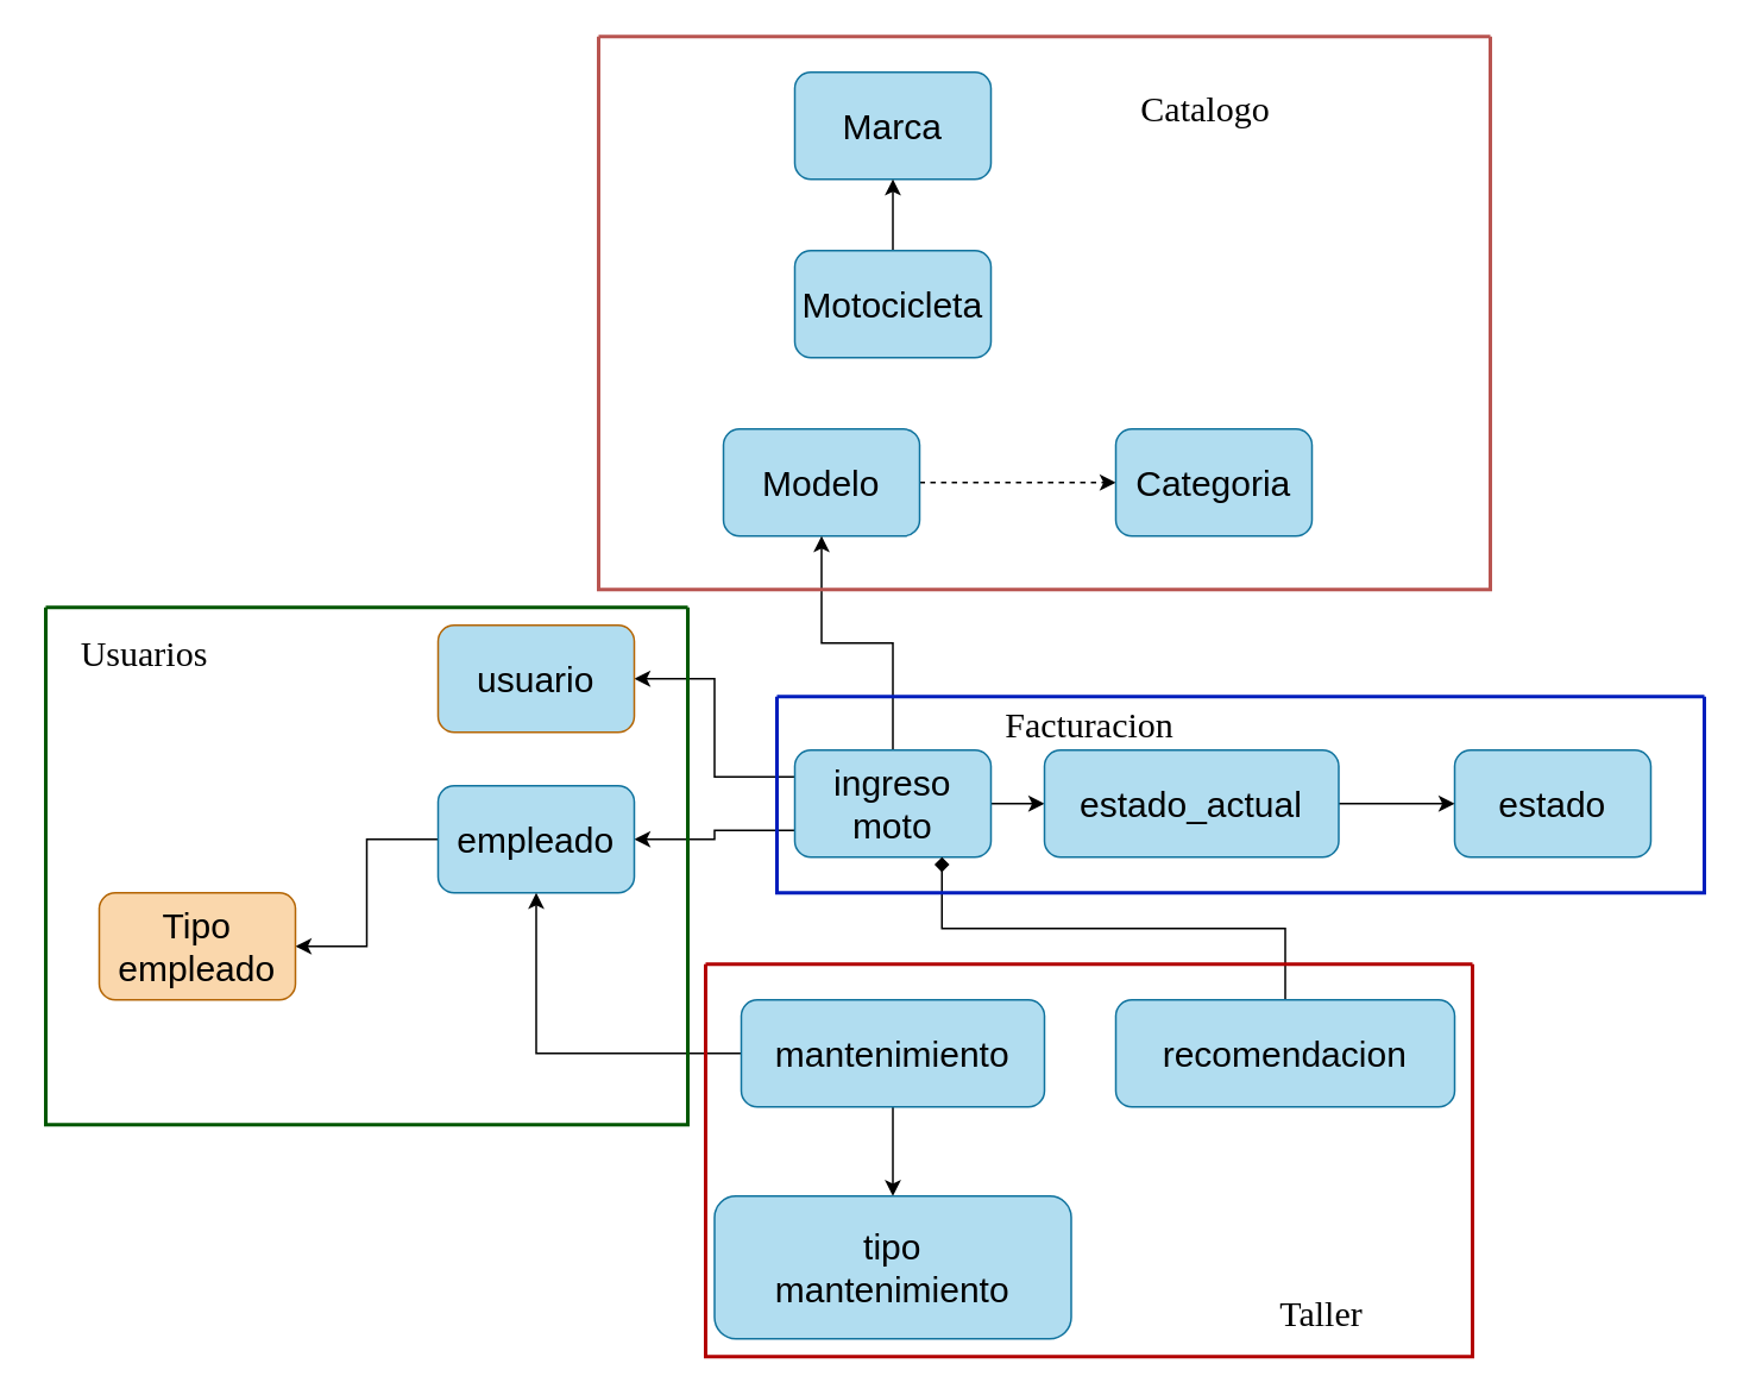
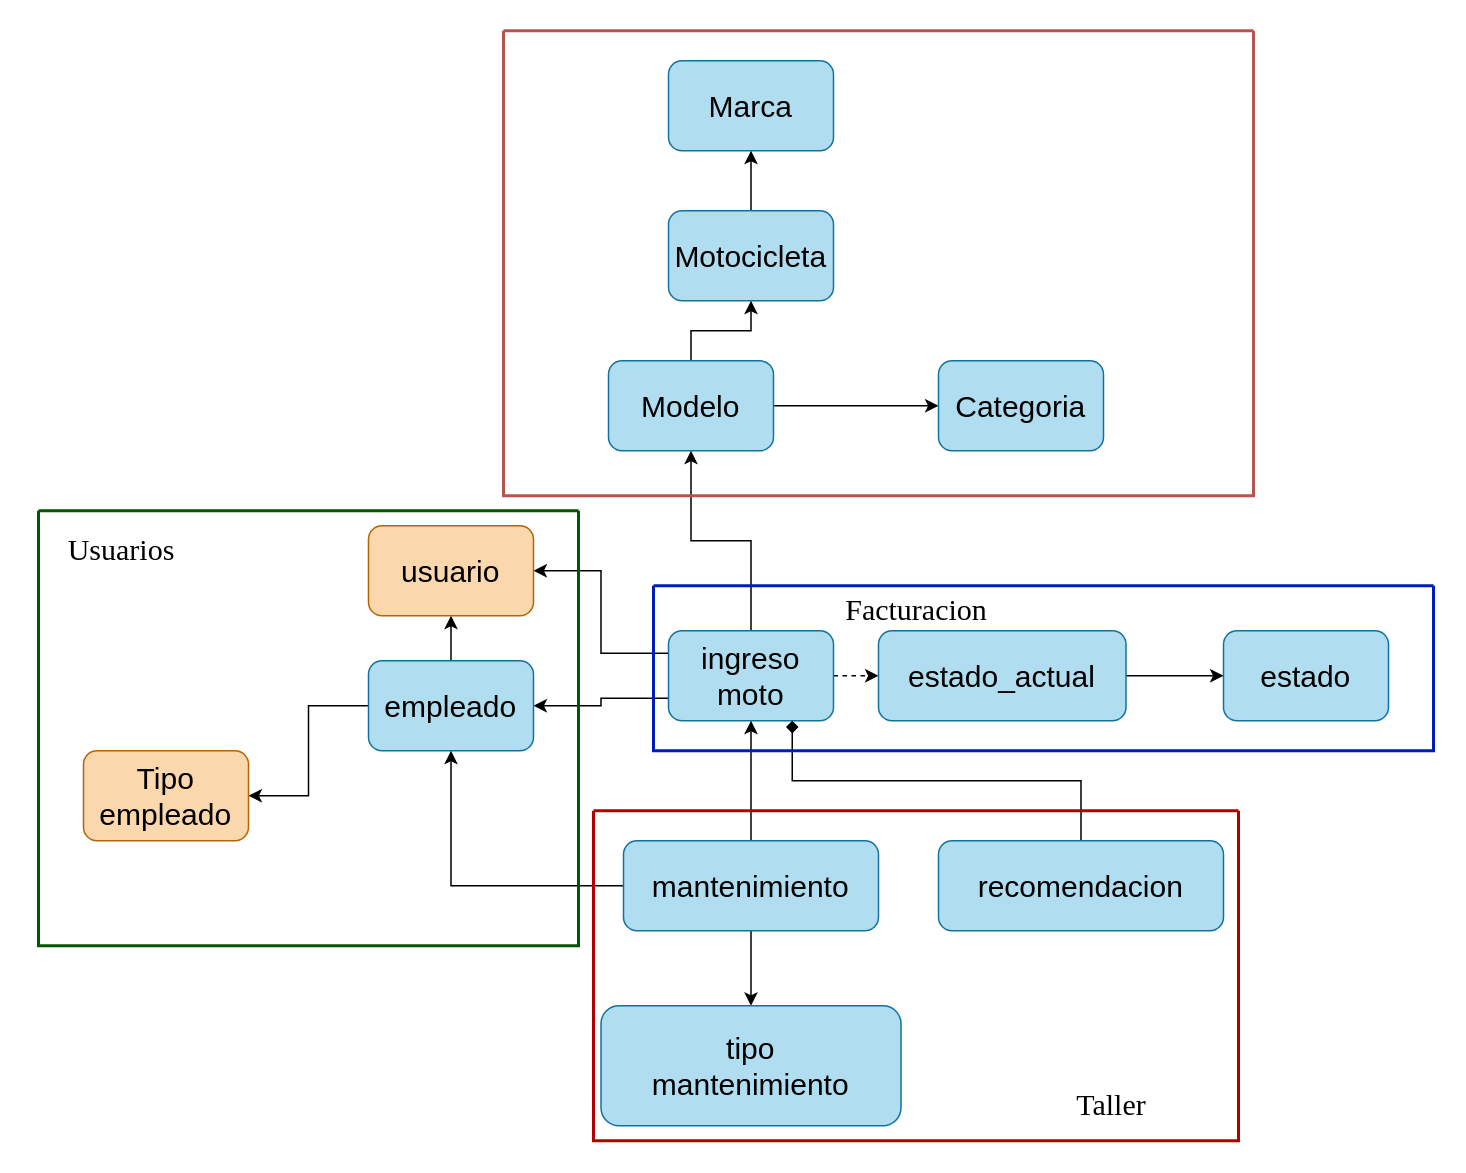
  <mxCell id="0" />
  <mxCell id="1" parent="0" />
  <mxCell id="2" value="Marca" style="rounded=1;whiteSpace=wrap;html=1;fontSize=20;fillColor=#b1ddf0;strokeColor=#10739e;" vertex="1" parent="1"><mxGeometry x="445" y="40" width="110" height="60" as="geometry" /></mxCell>
  <mxCell id="3" style="edgeStyle=orthogonalEdgeStyle;rounded=0;orthogonalLoop=1;jettySize=auto;html=1;exitX=0.5;exitY=0;exitDx=0;exitDy=0;" edge="1" parent="1" source="4" target="2"><mxGeometry relative="1" as="geometry" /></mxCell>
  <mxCell id="4" value="Motocicleta" style="rounded=1;whiteSpace=wrap;html=1;fontSize=20;fillColor=#b1ddf0;strokeColor=#10739e;" vertex="1" parent="1"><mxGeometry x="445" y="140" width="110" height="60" as="geometry" /></mxCell>
- <mxCell id="6" style="edgeStyle=orthogonalEdgeStyle;rounded=0;orthogonalLoop=1;jettySize=auto;html=1;exitX=1;exitY=0.5;exitDx=0;exitDy=0;entryX=0;entryY=0.5;entryDx=0;entryDy=0;dashed=1;" edge="1" parent="1" source="7" target="25"><mxGeometry relative="1" as="geometry" /></mxCell>
+ <mxCell id="5" style="edgeStyle=orthogonalEdgeStyle;rounded=0;orthogonalLoop=1;jettySize=auto;html=1;exitX=0.5;exitY=0;exitDx=0;exitDy=0;entryX=0.5;entryY=1;entryDx=0;entryDy=0;" edge="1" parent="1" source="7" target="4"><mxGeometry relative="1" as="geometry" /></mxCell>
+ <mxCell id="6" style="edgeStyle=orthogonalEdgeStyle;rounded=0;orthogonalLoop=1;jettySize=auto;html=1;exitX=1;exitY=0.5;exitDx=0;exitDy=0;entryX=0;entryY=0.5;entryDx=0;entryDy=0;" edge="1" parent="1" source="7" target="25"><mxGeometry relative="1" as="geometry" /></mxCell>
  <mxCell id="7" value="Modelo" style="rounded=1;whiteSpace=wrap;html=1;fontSize=20;fillColor=#b1ddf0;strokeColor=#10739e;" vertex="1" parent="1"><mxGeometry x="405" y="240" width="110" height="60" as="geometry" /></mxCell>
  <mxCell id="8" style="edgeStyle=orthogonalEdgeStyle;rounded=0;orthogonalLoop=1;jettySize=auto;html=1;exitX=0.5;exitY=0;exitDx=0;exitDy=0;entryX=0.5;entryY=1;entryDx=0;entryDy=0;" edge="1" parent="1" source="12" target="7"><mxGeometry relative="1" as="geometry" /></mxCell>
  <mxCell id="9" style="edgeStyle=orthogonalEdgeStyle;rounded=0;orthogonalLoop=1;jettySize=auto;html=1;exitX=0;exitY=0.25;exitDx=0;exitDy=0;entryX=1;entryY=0.5;entryDx=0;entryDy=0;" edge="1" parent="1" source="12" target="16"><mxGeometry relative="1" as="geometry" /></mxCell>
  <mxCell id="10" style="edgeStyle=orthogonalEdgeStyle;rounded=0;orthogonalLoop=1;jettySize=auto;html=1;exitX=0;exitY=0.75;exitDx=0;exitDy=0;entryX=1;entryY=0.5;entryDx=0;entryDy=0;" edge="1" parent="1" source="12" target="15"><mxGeometry relative="1" as="geometry" /></mxCell>
- <mxCell id="11" style="edgeStyle=orthogonalEdgeStyle;rounded=0;orthogonalLoop=1;jettySize=auto;html=1;exitX=1;exitY=0.5;exitDx=0;exitDy=0;entryX=0;entryY=0.5;entryDx=0;entryDy=0;" edge="1" parent="1" source="12" target="36"><mxGeometry relative="1" as="geometry" /></mxCell>
+ <mxCell id="11" style="edgeStyle=orthogonalEdgeStyle;rounded=0;orthogonalLoop=1;jettySize=auto;html=1;exitX=1;exitY=0.5;exitDx=0;exitDy=0;entryX=0;entryY=0.5;entryDx=0;entryDy=0;dashed=1;" edge="1" parent="1" source="12" target="36"><mxGeometry relative="1" as="geometry" /></mxCell>
  <mxCell id="12" value="ingreso&lt;div&gt;moto&lt;/div&gt;" style="rounded=1;whiteSpace=wrap;html=1;fontSize=20;fillColor=#b1ddf0;strokeColor=#10739e;" vertex="1" parent="1"><mxGeometry x="445" y="420" width="110" height="60" as="geometry" /></mxCell>
  <mxCell id="13" style="edgeStyle=orthogonalEdgeStyle;rounded=0;orthogonalLoop=1;jettySize=auto;html=1;exitX=0;exitY=0.5;exitDx=0;exitDy=0;entryX=1;entryY=0.5;entryDx=0;entryDy=0;" edge="1" parent="1" source="15" target="17"><mxGeometry relative="1" as="geometry" /></mxCell>
+ <mxCell id="14" style="edgeStyle=orthogonalEdgeStyle;rounded=0;orthogonalLoop=1;jettySize=auto;html=1;exitX=0.5;exitY=0;exitDx=0;exitDy=0;entryX=0.5;entryY=1;entryDx=0;entryDy=0;" edge="1" parent="1" source="15" target="16"><mxGeometry relative="1" as="geometry" /></mxCell>
  <mxCell id="15" value="empleado" style="rounded=1;whiteSpace=wrap;html=1;fontSize=20;fillColor=#b1ddf0;strokeColor=#10739e;" vertex="1" parent="1"><mxGeometry x="245" y="440" width="110" height="60" as="geometry" /></mxCell>
- <mxCell id="16" value="usuario" style="rounded=1;whiteSpace=wrap;html=1;fontSize=20;fillColor=#b1ddf0;strokeColor=#b46504;" vertex="1" parent="1"><mxGeometry x="245" y="350" width="110" height="60" as="geometry" /></mxCell>
+ <mxCell id="16" value="usuario" style="rounded=1;whiteSpace=wrap;html=1;fontSize=20;fillColor=#fad7ac;strokeColor=#b46504;" vertex="1" parent="1"><mxGeometry x="245" y="350" width="110" height="60" as="geometry" /></mxCell>
  <mxCell id="17" value="Tipo&lt;div&gt;empleado&lt;/div&gt;" style="rounded=1;whiteSpace=wrap;html=1;fontSize=20;fillColor=#fad7ac;strokeColor=#b46504;" vertex="1" parent="1"><mxGeometry x="55" y="500" width="110" height="60" as="geometry" /></mxCell>
+ <mxCell id="18" style="edgeStyle=orthogonalEdgeStyle;rounded=0;orthogonalLoop=1;jettySize=auto;html=1;entryX=0.5;entryY=1;entryDx=0;entryDy=0;" edge="1" parent="1" source="21" target="12"><mxGeometry relative="1" as="geometry" /></mxCell>
  <mxCell id="19" style="edgeStyle=orthogonalEdgeStyle;rounded=0;orthogonalLoop=1;jettySize=auto;html=1;exitX=0;exitY=0.5;exitDx=0;exitDy=0;entryX=0.5;entryY=1;entryDx=0;entryDy=0;" edge="1" parent="1" source="21" target="15"><mxGeometry relative="1" as="geometry" /></mxCell>
  <mxCell id="20" style="edgeStyle=orthogonalEdgeStyle;rounded=0;orthogonalLoop=1;jettySize=auto;html=1;exitX=0.5;exitY=1;exitDx=0;exitDy=0;entryX=0.5;entryY=0;entryDx=0;entryDy=0;" edge="1" parent="1" source="21" target="22"><mxGeometry relative="1" as="geometry" /></mxCell>
  <mxCell id="21" value="mantenimiento" style="rounded=1;whiteSpace=wrap;html=1;fontSize=20;fillColor=#b1ddf0;strokeColor=#10739e;" vertex="1" parent="1"><mxGeometry x="415" y="560" width="170" height="60" as="geometry" /></mxCell>
  <mxCell id="22" value="tipo&lt;div&gt;mantenimiento&lt;/div&gt;" style="rounded=1;whiteSpace=wrap;html=1;fontSize=20;fillColor=#b1ddf0;strokeColor=#10739e;" vertex="1" parent="1"><mxGeometry x="400" y="670" width="200" height="80" as="geometry" /></mxCell>
  <mxCell id="23" style="edgeStyle=orthogonalEdgeStyle;rounded=0;orthogonalLoop=1;jettySize=auto;html=1;entryX=0.75;entryY=1;entryDx=0;entryDy=0;endArrow=diamond;" edge="1" parent="1" source="24" target="12"><mxGeometry relative="1" as="geometry"><Array as="points"><mxPoint x="720" y="520" /><mxPoint x="528" y="520" /></Array></mxGeometry></mxCell>
  <mxCell id="24" value="recomendacion" style="rounded=1;whiteSpace=wrap;html=1;fontSize=20;fillColor=#b1ddf0;strokeColor=#10739e;" vertex="1" parent="1"><mxGeometry x="625" y="560" width="190" height="60" as="geometry" /></mxCell>
  <mxCell id="25" value="Categoria" style="rounded=1;whiteSpace=wrap;html=1;fontSize=20;fillColor=#b1ddf0;strokeColor=#10739e;" vertex="1" parent="1"><mxGeometry x="625" y="240" width="110" height="60" as="geometry" /></mxCell>
  <mxCell id="26" value="" style="swimlane;startSize=0;fillColor=#f8cecc;strokeColor=#b85450;strokeWidth=2;gradientColor=#ea6b66;" vertex="1" parent="1"><mxGeometry x="335" y="20" width="500" height="310" as="geometry" /></mxCell>
- <mxCell id="27" value="Catalogo" style="text;html=1;align=center;verticalAlign=middle;resizable=0;points=[];autosize=1;strokeColor=none;fillColor=none;fontSize=20;fontColor=light-dark(default, #27361b);fontFamily=Lucida Console;" vertex="1" parent="26"><mxGeometry x="280" y="20" width="120" height="40" as="geometry" /></mxCell>
  <mxCell id="28" value="" style="swimlane;startSize=0;fillColor=#008a00;fontColor=#ffffff;strokeColor=#005700;strokeWidth=2;" vertex="1" parent="1"><mxGeometry x="25" y="340" width="360" height="290" as="geometry" /></mxCell>
  <mxCell id="29" value="Usuarios" style="text;html=1;align=center;verticalAlign=middle;resizable=0;points=[];autosize=1;strokeColor=none;fillColor=none;fontSize=20;fontFamily=Lucida Console;" vertex="1" parent="28"><mxGeometry x="-5" y="5" width="120" height="40" as="geometry" /></mxCell>
  <mxCell id="30" value="" style="swimlane;startSize=0;fillColor=#e51400;fontColor=#ffffff;strokeColor=#B20000;strokeWidth=2;" vertex="1" parent="1"><mxGeometry x="395" y="540" width="430" height="220" as="geometry" /></mxCell>
  <mxCell id="31" value="Taller" style="text;html=1;align=center;verticalAlign=middle;resizable=0;points=[];autosize=1;strokeColor=none;fillColor=none;fontSize=20;fontFamily=Lucida Console;" vertex="1" parent="30"><mxGeometry x="295" y="175" width="100" height="40" as="geometry" /></mxCell>
  <mxCell id="32" value="" style="swimlane;startSize=0;fillColor=#0050ef;fontColor=#ffffff;strokeColor=#001DBC;strokeWidth=2;" vertex="1" parent="1"><mxGeometry x="435" y="390" width="520" height="110" as="geometry" /></mxCell>
  <mxCell id="33" value="Facturacion" style="text;html=1;align=center;verticalAlign=middle;resizable=0;points=[];autosize=1;strokeColor=none;fillColor=none;fontSize=20;fontColor=light-dark(default, #1c4f35);fontFamily=Lucida Console;" vertex="1" parent="32"><mxGeometry x="95" y="-5" width="160" height="40" as="geometry" /></mxCell>
  <mxCell id="34" value="estado" style="rounded=1;whiteSpace=wrap;html=1;fontSize=20;fillColor=#b1ddf0;strokeColor=#10739e;" vertex="1" parent="32"><mxGeometry x="380" y="30" width="110" height="60" as="geometry" /></mxCell>
  <mxCell id="35" style="edgeStyle=orthogonalEdgeStyle;rounded=0;orthogonalLoop=1;jettySize=auto;html=1;exitX=1;exitY=0.5;exitDx=0;exitDy=0;entryX=0;entryY=0.5;entryDx=0;entryDy=0;" edge="1" parent="32" source="36" target="34"><mxGeometry relative="1" as="geometry" /></mxCell>
  <mxCell id="36" value="estado_actual" style="rounded=1;whiteSpace=wrap;html=1;fontSize=20;fillColor=#b1ddf0;strokeColor=#10739e;" vertex="1" parent="32"><mxGeometry x="150" y="30" width="165" height="60" as="geometry" /></mxCell>
